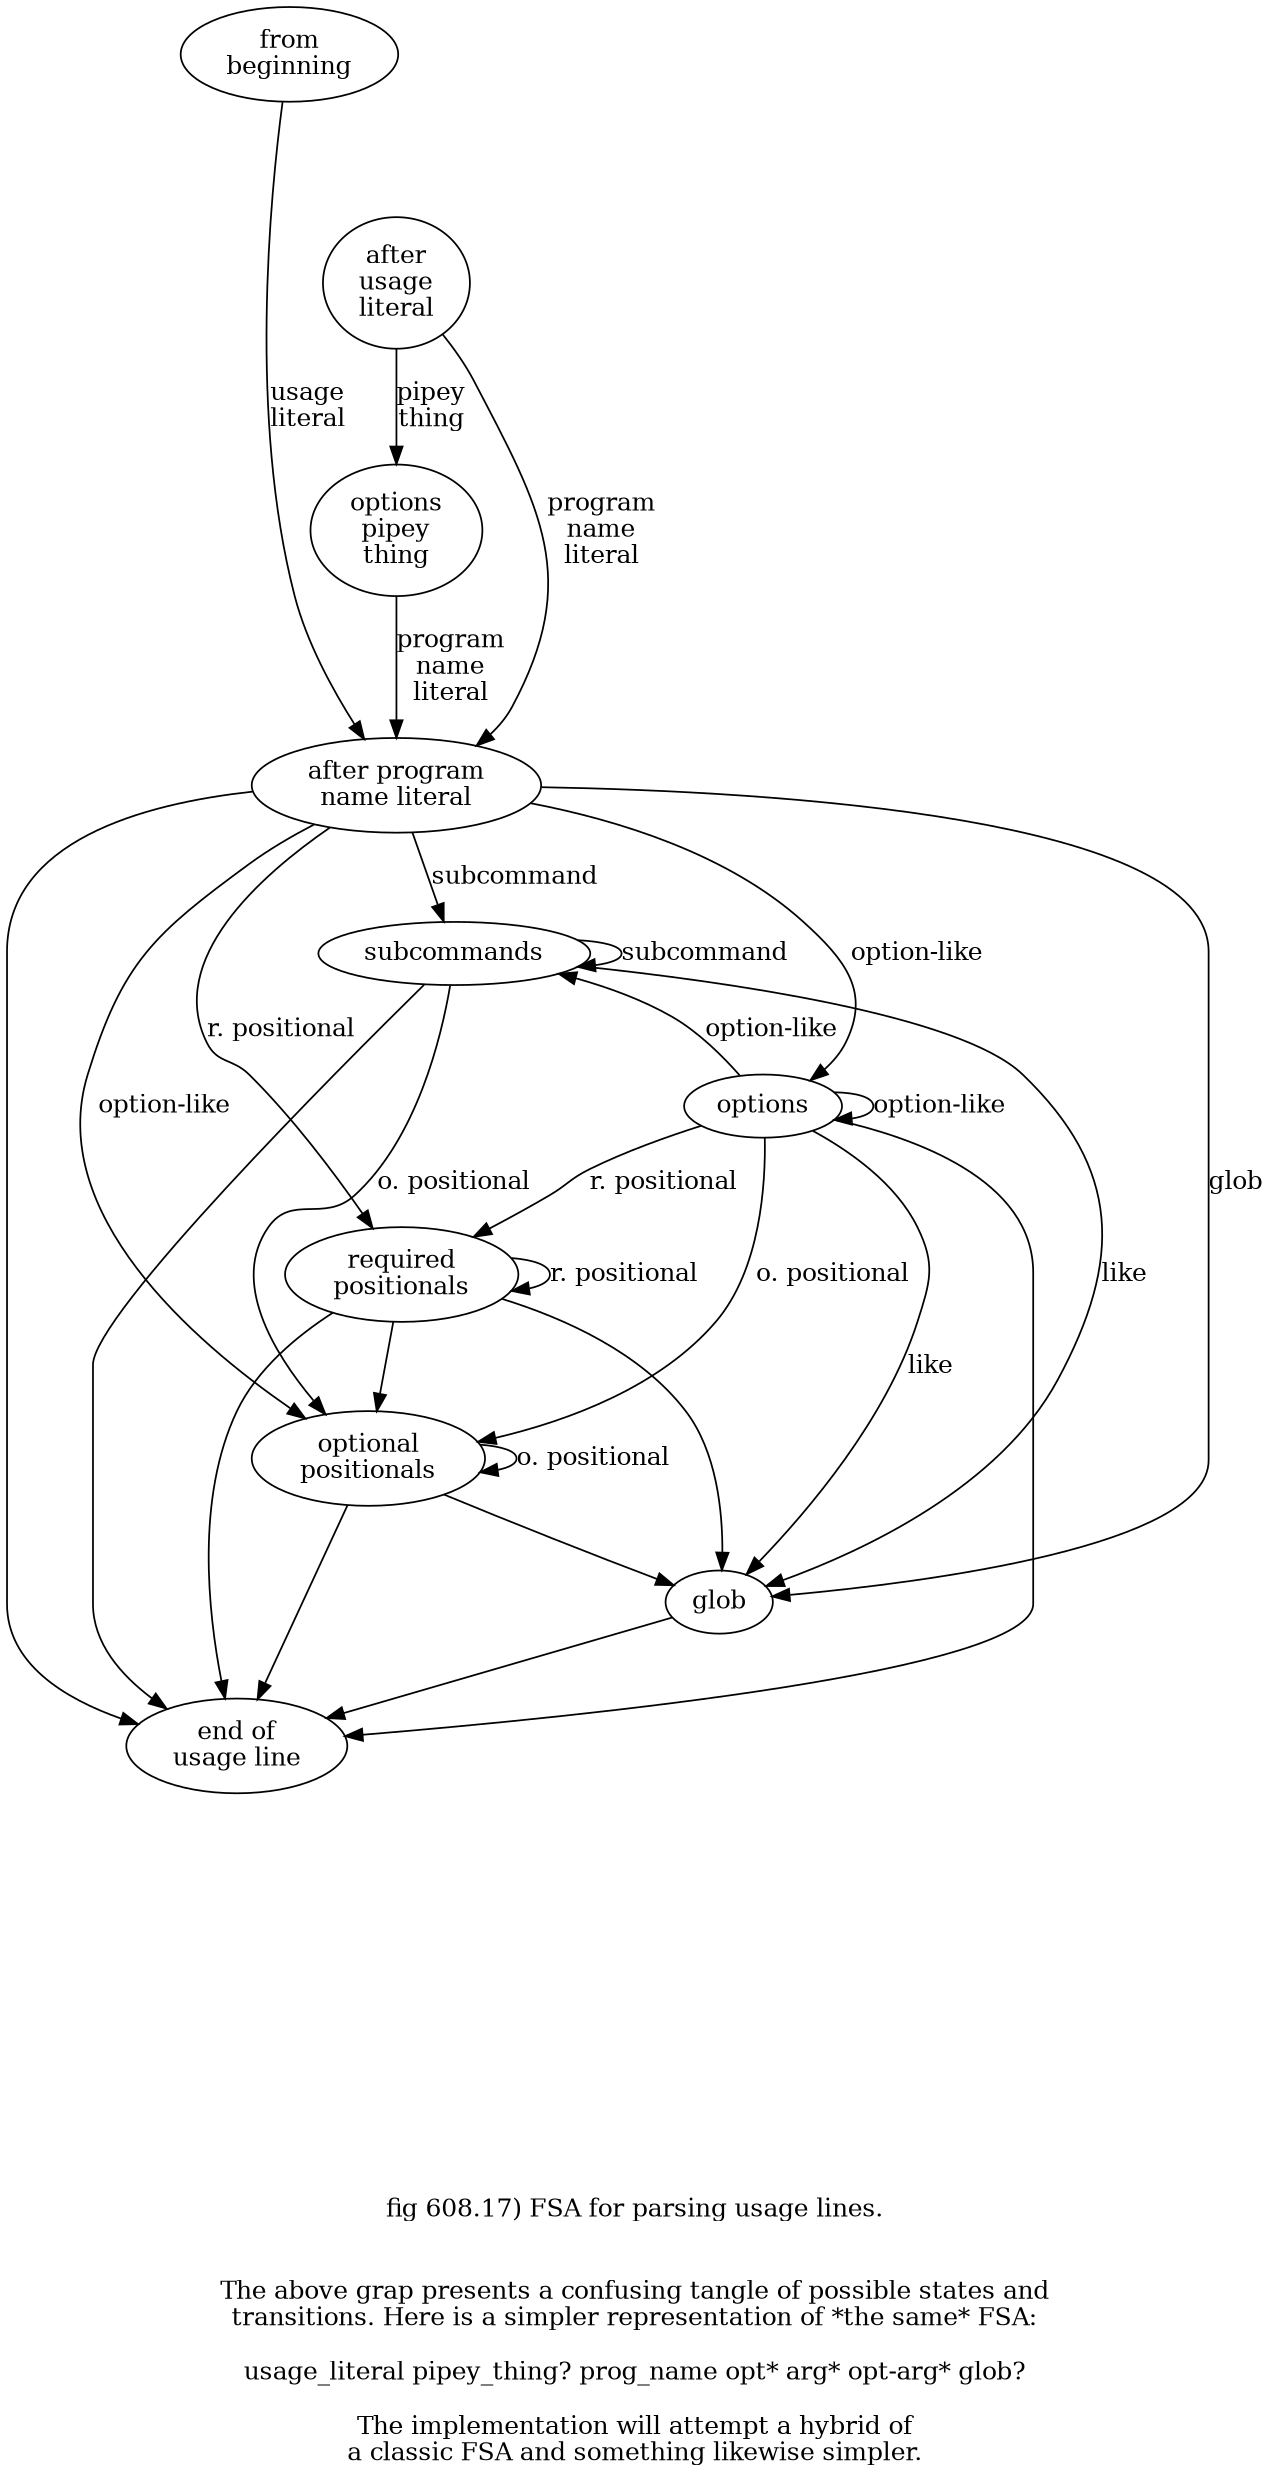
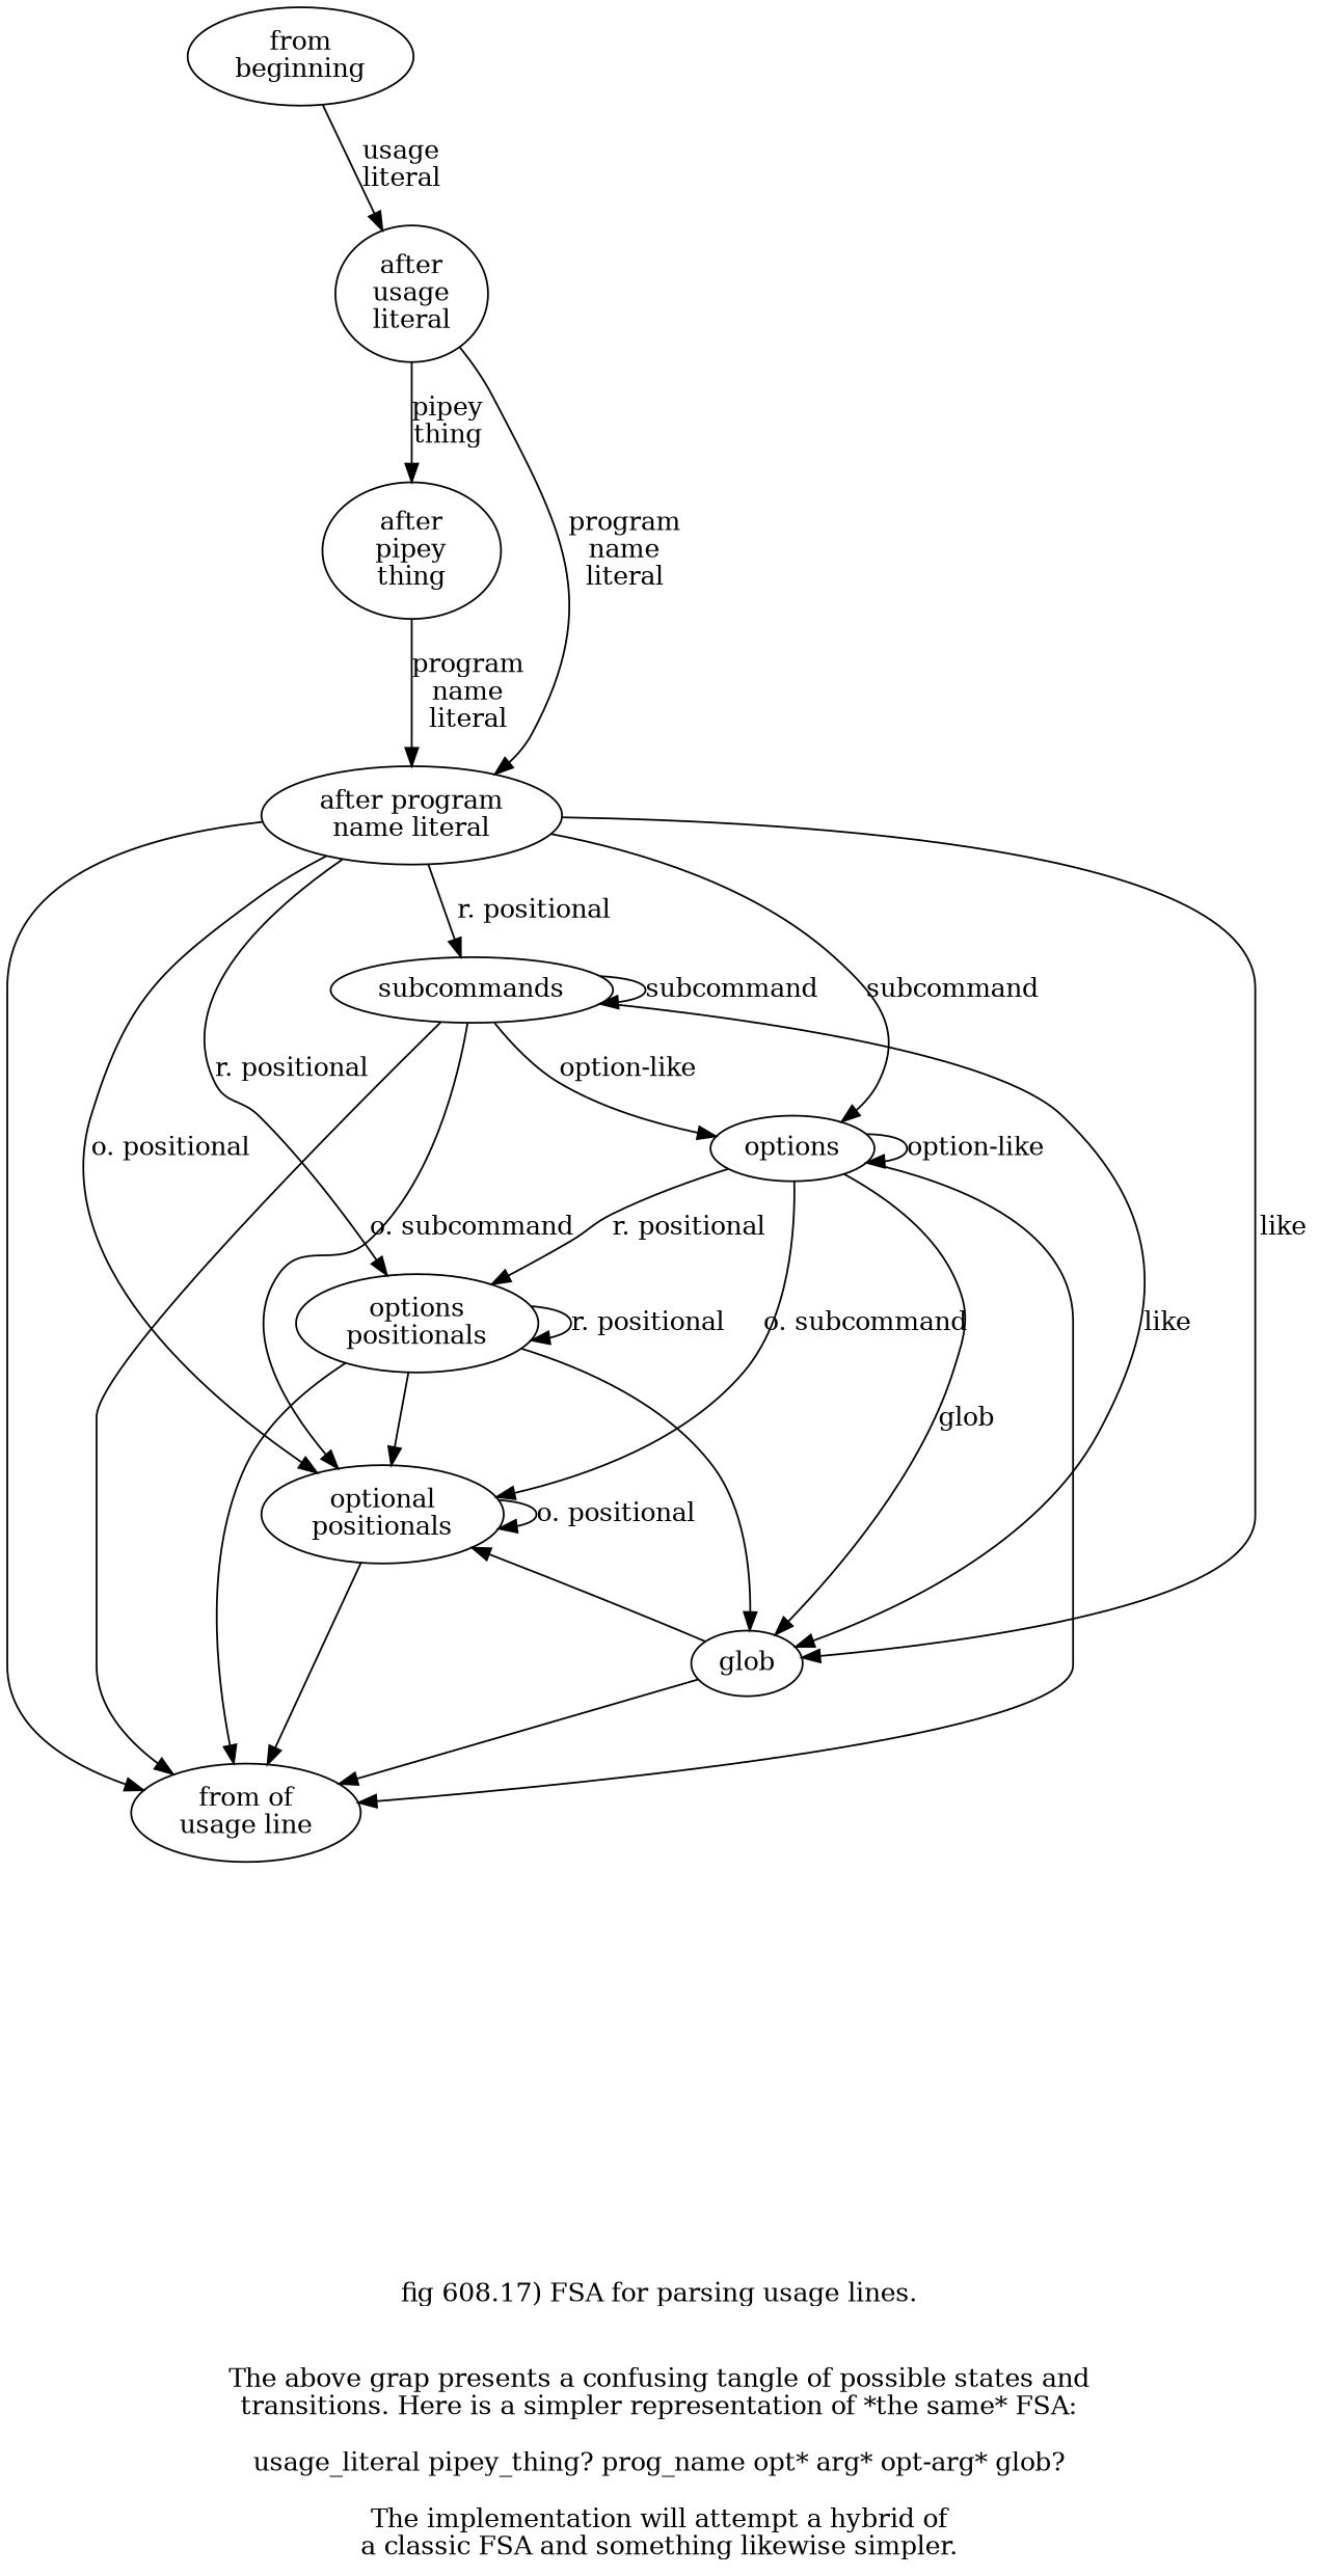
  digraph {
    label="\n\nfig 608.17) FSA for parsing usage lines.\n\n\nThe above grap presents a confusing tangle of possible states and\ntransitions. Here is a simpler representation of *the same* FSA:\n\nusage_literal pipey_thing? prog_name opt* arg* opt-arg* glob?\n\nThe implementation will attempt a hybrid of\na classic FSA and something likewise simpler."
    n1 [label="from\nbeginning"]
    n2 [label="after\nusage\nliteral"]
    n3 [label="after program\nname literal"]
-   n4 [label="options\npipey\nthing"]
+   n4 [label="after\npipey\nthing"]
    n5 [label=subcommands]
    n6 [label=options]
-   n7 [label="required\npositionals"]
+   n7 [label="options\npositionals"]
    n8 [label="optional\npositionals"]
    n9 [label=glob]
-   n10 [label="end of\nusage line"]
-   n1 -> n3 [label="usage\nliteral"]
+   n10 [label="from of\nusage line"]
+   n1 -> n2 [label="usage\nliteral"]
    n2 -> n3 [label="program\nname\nliteral"]
    n2 -> n4 [label="pipey\nthing"]
-   n3 -> n5 [label=subcommand]
-   n3 -> n6 [label="option-like"]
+   n3 -> n5 [label="r. positional"]
+   n3 -> n6 [label=subcommand]
    n3 -> n7 [label="r. positional"]
-   n3 -> n8 [label="option-like"]
-   n3 -> n9 [label=glob]
+   n3 -> n8 [label="o. positional"]
+   n3 -> n9 [label=like]
    n3 -> n10
    n4 -> n3 [label="program\nname\nliteral"]
    n5 -> n5 [label=subcommand]
-   n6 -> n5 [label="option-like"]
-   n5 -> n8 [label="o. positional"]
+   n5 -> n6 [label="option-like"]
+   n5 -> n8 [label="o. subcommand"]
    n5 -> n9 [label=like]
    n5 -> n10
    n6 -> n6 [label="option-like"]
    n6 -> n7 [label="r. positional"]
-   n6 -> n8 [label="o. positional"]
-   n6 -> n9 [label=like]
+   n6 -> n8 [label="o. subcommand"]
+   n6 -> n9 [label=glob]
    n6 -> n10
    n7 -> n7 [label="r. positional"]
    n7 -> n8
    n7 -> n9
    n7 -> n10
    n8 -> n8 [label="o. positional"]
-   n8 -> n9
+   n9 -> n8
    n8 -> n10
    n9 -> n10
  }
